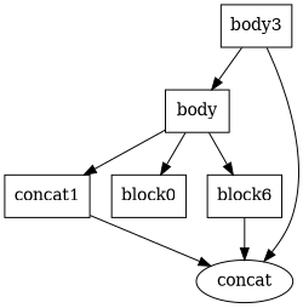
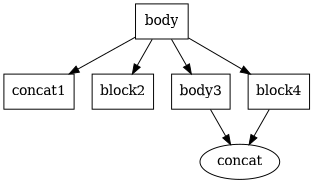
  digraph {
    node [op_type=block shape=box]
    body [input=yes op_type=body]
    n2 [label=concat1]
-   block2 [label=block0]
+   block2
    n4 [label=body3]
-   block4 [label=block6]
+   block4
    concat [op_type=concat4 output=yes shape=""]
    body -> n2
    body -> block2
-   n4 -> body
+   body -> n4
    body -> block4
-   n2 -> concat
    n4 -> concat
    block4 -> concat
  }
